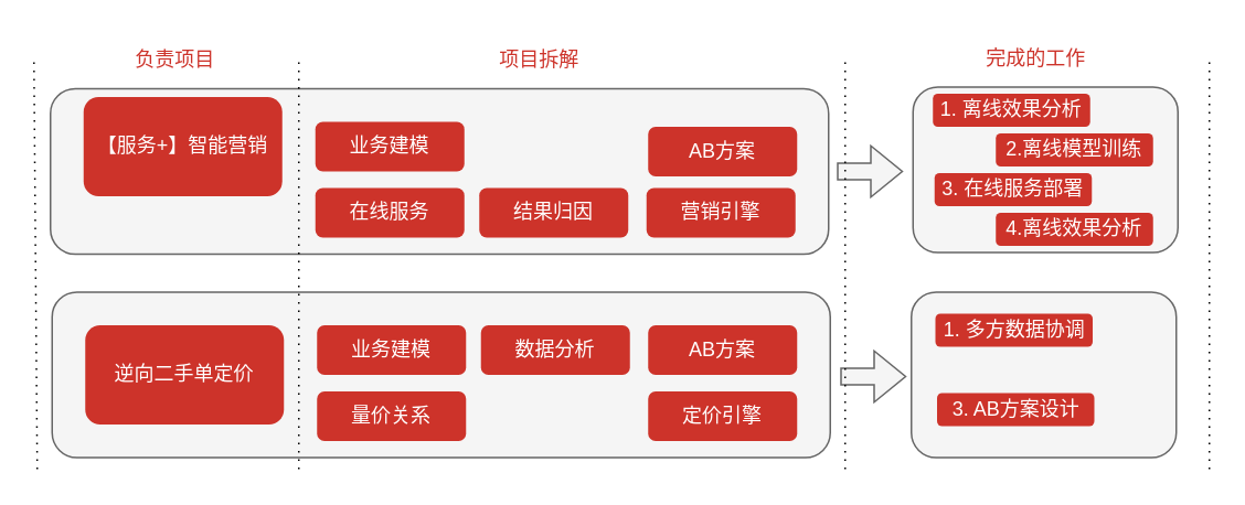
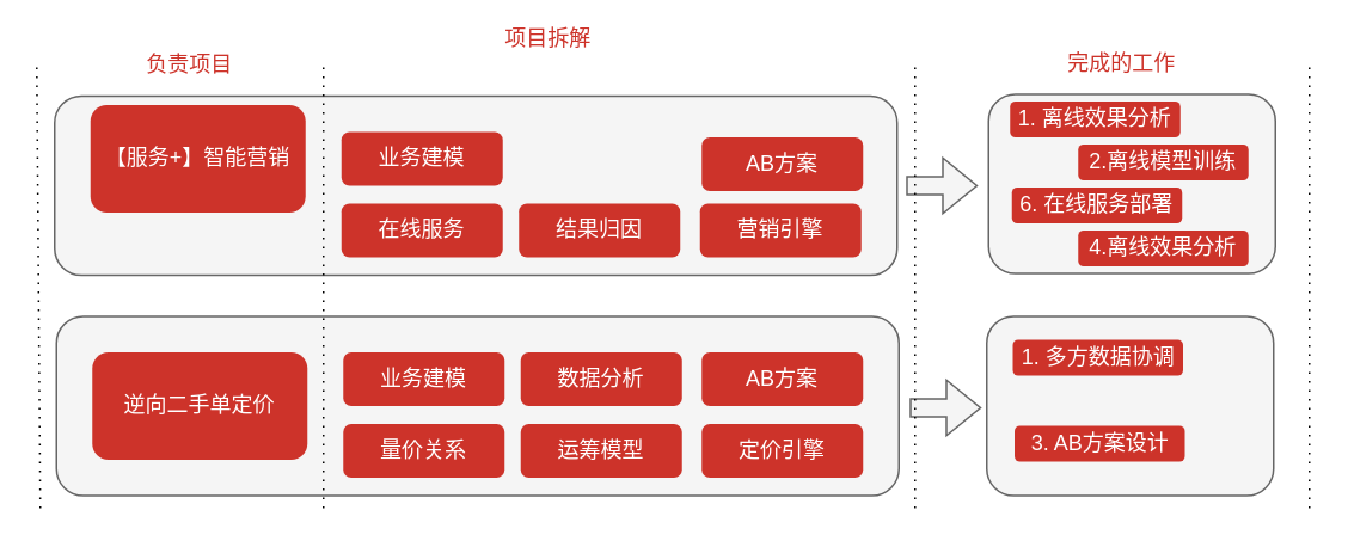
  <mxCell id="0" />
  <mxCell id="1" parent="0" />
  <mxCell id="2" value="&lt;div style=&quot;text-align: justify;&quot;&gt;&lt;br&gt;&lt;/div&gt;" style="rounded=1;whiteSpace=wrap;html=1;align=center;strokeColor=#666666;fontColor=#333333;fillColor=#f5f5f5;" parent="1" vertex="1"><mxGeometry x="551" y="52" width="160" height="100" as="geometry" /></mxCell>
- <mxCell id="3" value="3. 在线服务部署" style="rounded=1;whiteSpace=wrap;html=1;fontColor=#FFFFFF;strokeColor=none;fillColor=#CD332A;" parent="2" vertex="1"><mxGeometry x="13" y="52" width="95" height="20" as="geometry" /></mxCell>
+ <mxCell id="3" value="6. 在线服务部署" style="rounded=1;whiteSpace=wrap;html=1;fontColor=#FFFFFF;strokeColor=none;fillColor=#CD332A;" parent="2" vertex="1"><mxGeometry x="13" y="52" width="95" height="20" as="geometry" /></mxCell>
  <mxCell id="4" value="4.离线效果分析" style="rounded=1;whiteSpace=wrap;html=1;fontColor=#FFFFFF;strokeColor=none;fillColor=#CD332A;" parent="2" vertex="1"><mxGeometry x="50" y="76" width="95" height="20" as="geometry" /></mxCell>
  <mxCell id="5" value="" style="rounded=1;whiteSpace=wrap;html=1;fillColor=#f5f5f5;fontColor=#333333;strokeColor=#666666;" parent="1" vertex="1"><mxGeometry x="30" y="53" width="470" height="100" as="geometry" /></mxCell>
  <mxCell id="6" value="【服务+】智能营销" style="rounded=1;whiteSpace=wrap;html=1;fillColor=#CD332A;strokeColor=none;fontColor=#FFFFFF;" parent="1" vertex="1"><mxGeometry x="50" y="58" width="120" height="60" as="geometry" /></mxCell>
  <mxCell id="7" value="业务建模" style="rounded=1;whiteSpace=wrap;html=1;fillColor=#CD332A;strokeColor=none;fontColor=#FFFFFF;" parent="1" vertex="1"><mxGeometry x="190" y="73" width="90" height="30" as="geometry" /></mxCell>
  <mxCell id="8" value="AB方案" style="rounded=1;whiteSpace=wrap;html=1;fillColor=#CD332A;fontColor=#FFFFFF;strokeColor=none;" parent="1" vertex="1"><mxGeometry x="391" y="76" width="90" height="30" as="geometry" /></mxCell>
  <mxCell id="9" value="营销引擎" style="rounded=1;whiteSpace=wrap;html=1;fillColor=#CD332A;strokeColor=none;fontColor=#FFFFFF;" parent="1" vertex="1"><mxGeometry x="390" y="113" width="90" height="30" as="geometry" /></mxCell>
  <mxCell id="10" value="在线服务" style="rounded=1;whiteSpace=wrap;html=1;fillColor=#CD332A;strokeColor=none;fontColor=#FFFFFF;" parent="1" vertex="1"><mxGeometry x="190" y="113" width="90" height="30" as="geometry" /></mxCell>
  <mxCell id="11" value="结果归因" style="rounded=1;whiteSpace=wrap;html=1;fillColor=#CD332A;strokeColor=none;fontColor=#FFFFFF;" parent="1" vertex="1"><mxGeometry x="289" y="113" width="90" height="30" as="geometry" /></mxCell>
  <mxCell id="12" value="" style="rounded=1;whiteSpace=wrap;html=1;fillColor=#f5f5f5;fontColor=#333333;strokeColor=#666666;" parent="1" vertex="1"><mxGeometry x="31" y="176" width="470" height="100" as="geometry" /></mxCell>
  <mxCell id="13" value="" style="rounded=1;whiteSpace=wrap;html=1;align=center;fillColor=#f5f5f5;fontColor=#333333;strokeColor=#666666;" parent="1" vertex="1"><mxGeometry x="550" y="176" width="160" height="100" as="geometry" /></mxCell>
  <mxCell id="14" value="逆向二手单定价" style="rounded=1;whiteSpace=wrap;html=1;fillColor=#CD332A;fontColor=#FFFFFF;strokeColor=none;" parent="1" vertex="1"><mxGeometry x="51" y="196" width="120" height="60" as="geometry" /></mxCell>
  <mxCell id="15" value="业务建模" style="rounded=1;whiteSpace=wrap;html=1;fillColor=#CD332A;strokeColor=none;fontColor=#FFFFFF;" parent="1" vertex="1"><mxGeometry x="191" y="196" width="90" height="30" as="geometry" /></mxCell>
  <mxCell id="16" value="数据分析" style="rounded=1;whiteSpace=wrap;html=1;fillColor=#CD332A;strokeColor=none;fontColor=#FFFFFF;" parent="1" vertex="1"><mxGeometry x="290" y="196" width="90" height="30" as="geometry" /></mxCell>
  <mxCell id="17" value="量价关系" style="rounded=1;whiteSpace=wrap;html=1;fillColor=#CD332A;strokeColor=none;fontColor=#FFFFFF;" parent="1" vertex="1"><mxGeometry x="191" y="236" width="90" height="30" as="geometry" /></mxCell>
  <mxCell id="18" value="定价引擎" style="rounded=1;whiteSpace=wrap;html=1;fillColor=#CD332A;strokeColor=none;fontColor=#FFFFFF;" parent="1" vertex="1"><mxGeometry x="391" y="236" width="90" height="30" as="geometry" /></mxCell>
  <mxCell id="19" value="AB方案" style="rounded=1;whiteSpace=wrap;html=1;fillColor=#CD332A;strokeColor=none;fontColor=#FFFFFF;" parent="1" vertex="1"><mxGeometry x="391" y="196" width="90" height="30" as="geometry" /></mxCell>
+ <mxCell id="20" value="运筹模型" style="rounded=1;whiteSpace=wrap;html=1;fillColor=#CD332A;strokeColor=none;fontColor=#FFFFFF;" parent="1" vertex="1"><mxGeometry x="290" y="236" width="90" height="30" as="geometry" /></mxCell>
  <mxCell id="21" value="" style="shape=flexArrow;endArrow=classic;html=1;rounded=0;exitX=1;exitY=0.5;exitDx=0;exitDy=0;fillColor=#f5f5f5;strokeColor=#666666;" parent="1" edge="1"><mxGeometry width="50" height="50" relative="1" as="geometry"><mxPoint x="505" y="103" as="sourcePoint" /><mxPoint x="545" y="103" as="targetPoint" /></mxGeometry></mxCell>
  <mxCell id="22" value="" style="shape=flexArrow;endArrow=classic;html=1;rounded=0;exitX=1;exitY=0.5;exitDx=0;exitDy=0;fillColor=#f5f5f5;strokeColor=#666666;" parent="1" edge="1"><mxGeometry width="50" height="50" relative="1" as="geometry"><mxPoint x="507" y="227" as="sourcePoint" /><mxPoint x="547" y="227" as="targetPoint" /></mxGeometry></mxCell>
  <mxCell id="23" value="" style="endArrow=none;dashed=1;html=1;rounded=1;dashPattern=1 4;" parent="1" edge="1"><mxGeometry width="50" height="50" relative="1" as="geometry"><mxPoint x="180" y="283" as="sourcePoint" /><mxPoint x="180" y="33" as="targetPoint" /></mxGeometry></mxCell>
  <mxCell id="24" value="" style="endArrow=none;dashed=1;html=1;rounded=0;dashPattern=1 4;" parent="1" edge="1"><mxGeometry width="50" height="50" relative="1" as="geometry"><mxPoint x="22" y="283" as="sourcePoint" /><mxPoint x="20" y="33" as="targetPoint" /></mxGeometry></mxCell>
  <mxCell id="25" value="" style="endArrow=none;dashed=1;html=1;rounded=0;dashPattern=1 4;" parent="1" edge="1"><mxGeometry width="50" height="50" relative="1" as="geometry"><mxPoint x="510" y="283" as="sourcePoint" /><mxPoint x="510" y="33" as="targetPoint" /></mxGeometry></mxCell>
  <mxCell id="26" value="" style="endArrow=none;dashed=1;html=1;rounded=0;dashPattern=1 4;" parent="1" edge="1"><mxGeometry width="50" height="50" relative="1" as="geometry"><mxPoint x="730" y="283" as="sourcePoint" /><mxPoint x="730" y="33" as="targetPoint" /></mxGeometry></mxCell>
  <mxCell id="27" value="1. 离线效果分析" style="rounded=1;whiteSpace=wrap;html=1;fontColor=#FFFFFF;strokeColor=none;fillColor=#CD332A;" parent="1" vertex="1"><mxGeometry x="563" y="56" width="95" height="20" as="geometry" /></mxCell>
  <mxCell id="28" value="2.离线模型训练" style="rounded=1;whiteSpace=wrap;html=1;fontColor=#FFFFFF;strokeColor=none;fillColor=#CD332A;" parent="1" vertex="1"><mxGeometry x="601" y="80" width="95" height="20" as="geometry" /></mxCell>
  <mxCell id="29" value="3. AB方案设计" style="rounded=1;whiteSpace=wrap;html=1;fontColor=#FFFFFF;strokeColor=none;fillColor=#CD332A;" parent="1" vertex="1"><mxGeometry x="565.5" y="237" width="95" height="20" as="geometry" /></mxCell>
  <mxCell id="30" value="1. 多方数据协调" style="rounded=1;whiteSpace=wrap;html=1;fontColor=#FFFFFF;strokeColor=none;fillColor=#CD332A;" parent="1" vertex="1"><mxGeometry x="564.5" y="189" width="95" height="20" as="geometry" /></mxCell>
  <mxCell id="31" value="负责项目" style="text;html=1;align=center;verticalAlign=middle;resizable=0;points=[];autosize=1;strokeColor=none;fillColor=none;fontColor=#CD332A;" parent="1" vertex="1"><mxGeometry x="70" y="21" width="70" height="30" as="geometry" /></mxCell>
- <mxCell id="32" value="项目拆解" style="text;html=1;align=center;verticalAlign=middle;resizable=0;points=[];autosize=1;strokeColor=none;fillColor=none;fontColor=#CD332A;" parent="1" vertex="1"><mxGeometry x="290" y="21" width="70" height="30" as="geometry" /></mxCell>
+ <mxCell id="32" value="项目拆解" style="text;html=1;align=center;verticalAlign=middle;resizable=0;points=[];autosize=1;strokeColor=none;fillColor=none;fontColor=#CD332A;" parent="1" vertex="1"><mxGeometry x="270" y="6" width="70" height="30" as="geometry" /></mxCell>
  <mxCell id="33" value="完成的工作" style="text;html=1;align=center;verticalAlign=middle;resizable=0;points=[];autosize=1;strokeColor=none;fillColor=none;fontColor=#CD332A;" parent="1" vertex="1"><mxGeometry x="584.5" y="20" width="80" height="30" as="geometry" /></mxCell>
